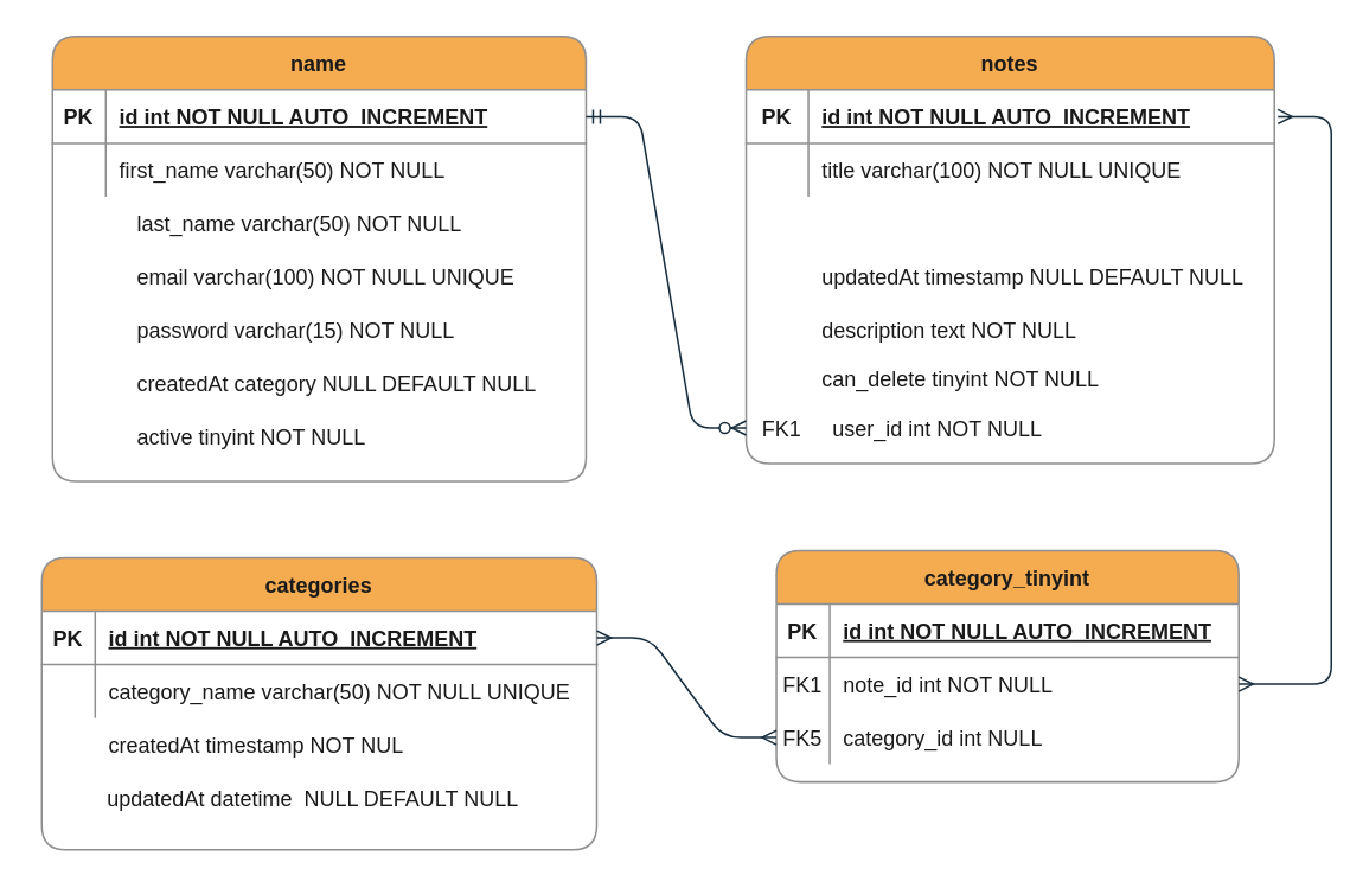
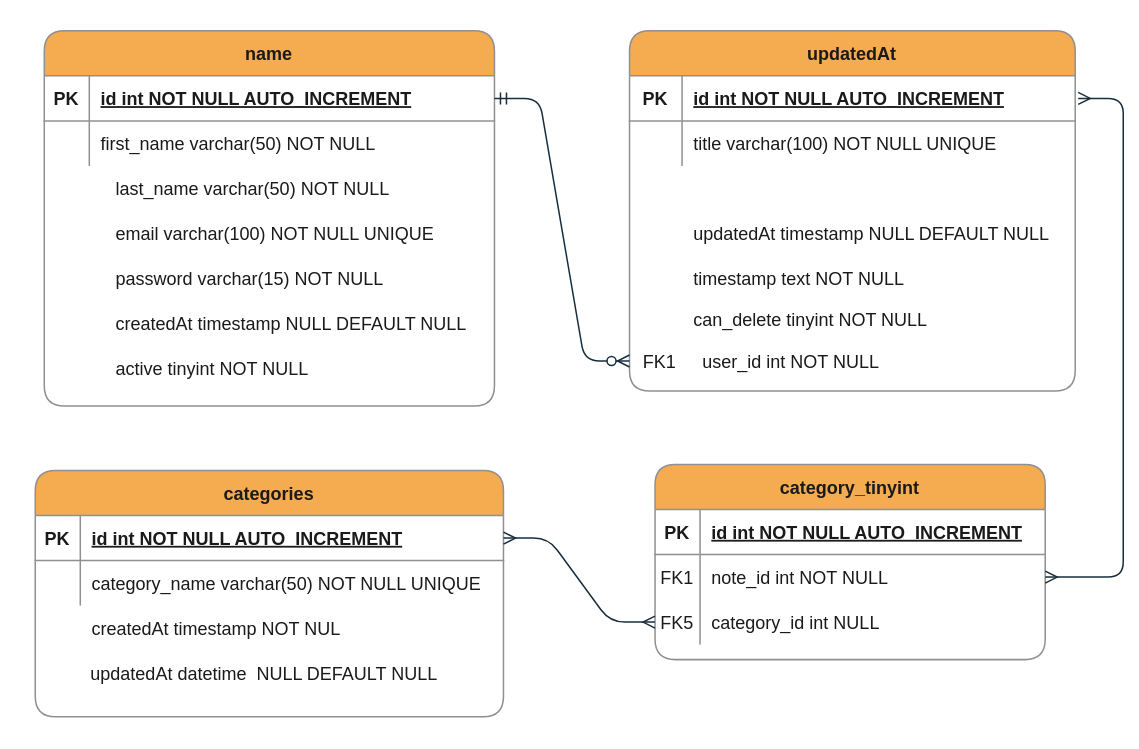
  <mxCell id="0" />
  <mxCell id="1" parent="0" />
- <mxCell id="2" value="notes" style="shape=table;startSize=30;container=1;collapsible=1;childLayout=tableLayout;fixedRows=1;rowLines=0;fontStyle=1;align=center;resizeLast=1;rounded=1;fillColor=#F5AB50;strokeColor=#909090;fontColor=#1A1A1A;" parent="1" vertex="1"><mxGeometry x="419" y="20" width="297" height="240" as="geometry" /></mxCell>
+ <mxCell id="2" value="updatedAt" style="shape=table;startSize=30;container=1;collapsible=1;childLayout=tableLayout;fixedRows=1;rowLines=0;fontStyle=1;align=center;resizeLast=1;rounded=1;fillColor=#F5AB50;strokeColor=#909090;fontColor=#1A1A1A;" parent="1" vertex="1"><mxGeometry x="419" y="20" width="297" height="240" as="geometry" /></mxCell>
  <mxCell id="3" value="" style="shape=partialRectangle;collapsible=0;dropTarget=0;pointerEvents=0;fillColor=none;points=[[0,0.5],[1,0.5]];portConstraint=eastwest;top=0;left=0;right=0;bottom=1;rounded=1;strokeColor=#909090;fontColor=#1A1A1A;" parent="2" vertex="1"><mxGeometry y="30" width="297" height="30" as="geometry" /></mxCell>
  <mxCell id="4" value="PK" style="shape=partialRectangle;overflow=hidden;connectable=0;fillColor=none;top=0;left=0;bottom=0;right=0;fontStyle=1;rounded=1;strokeColor=#909090;fontColor=#1A1A1A;" parent="3" vertex="1"><mxGeometry width="35" height="30" as="geometry" /></mxCell>
  <mxCell id="5" value="id int NOT NULL AUTO_INCREMENT" style="shape=partialRectangle;overflow=hidden;connectable=0;fillColor=none;top=0;left=0;bottom=0;right=0;align=left;spacingLeft=6;fontStyle=5;rounded=1;strokeColor=#909090;fontColor=#1A1A1A;" parent="3" vertex="1"><mxGeometry x="35" width="262" height="30" as="geometry" /></mxCell>
  <mxCell id="6" value="" style="shape=partialRectangle;collapsible=0;dropTarget=0;pointerEvents=0;fillColor=none;points=[[0,0.5],[1,0.5]];portConstraint=eastwest;top=0;left=0;right=0;bottom=0;rounded=1;strokeColor=#909090;fontColor=#1A1A1A;" parent="2" vertex="1"><mxGeometry y="60" width="297" height="30" as="geometry" /></mxCell>
  <mxCell id="7" value="" style="shape=partialRectangle;overflow=hidden;connectable=0;fillColor=none;top=0;left=0;bottom=0;right=0;rounded=1;strokeColor=#909090;fontColor=#1A1A1A;" parent="6" vertex="1"><mxGeometry width="35" height="30" as="geometry" /></mxCell>
  <mxCell id="8" value="title varchar(100) NOT NULL UNIQUE" style="shape=partialRectangle;overflow=hidden;connectable=0;fillColor=none;top=0;left=0;bottom=0;right=0;align=left;spacingLeft=6;rounded=1;strokeColor=#909090;fontColor=#1A1A1A;" parent="6" vertex="1"><mxGeometry x="35" width="262" height="30" as="geometry" /></mxCell>
  <mxCell id="9" value="categories" style="shape=table;startSize=30;container=1;collapsible=1;childLayout=tableLayout;fixedRows=1;rowLines=0;fontStyle=1;align=center;resizeLast=1;rounded=1;fillColor=#F5AB50;strokeColor=#909090;fontColor=#1A1A1A;" parent="1" vertex="1"><mxGeometry x="23" y="313" width="312" height="164" as="geometry" /></mxCell>
  <mxCell id="10" value="" style="shape=partialRectangle;collapsible=0;dropTarget=0;pointerEvents=0;fillColor=none;points=[[0,0.5],[1,0.5]];portConstraint=eastwest;top=0;left=0;right=0;bottom=1;rounded=1;strokeColor=#909090;fontColor=#1A1A1A;" parent="9" vertex="1"><mxGeometry y="30" width="312" height="30" as="geometry" /></mxCell>
  <mxCell id="11" value="PK" style="shape=partialRectangle;overflow=hidden;connectable=0;fillColor=none;top=0;left=0;bottom=0;right=0;fontStyle=1;rounded=1;strokeColor=#909090;fontColor=#1A1A1A;" parent="10" vertex="1"><mxGeometry width="30" height="30" as="geometry" /></mxCell>
  <mxCell id="12" value="id int NOT NULL AUTO_INCREMENT" style="shape=partialRectangle;overflow=hidden;connectable=0;fillColor=none;top=0;left=0;bottom=0;right=0;align=left;spacingLeft=6;fontStyle=5;rounded=1;strokeColor=#909090;fontColor=#1A1A1A;" parent="10" vertex="1"><mxGeometry x="30" width="282" height="30" as="geometry" /></mxCell>
  <mxCell id="13" value="" style="shape=partialRectangle;collapsible=0;dropTarget=0;pointerEvents=0;fillColor=none;points=[[0,0.5],[1,0.5]];portConstraint=eastwest;top=0;left=0;right=0;bottom=0;rounded=1;strokeColor=#909090;fontColor=#1A1A1A;" parent="9" vertex="1"><mxGeometry y="60" width="312" height="30" as="geometry" /></mxCell>
  <mxCell id="14" value="" style="shape=partialRectangle;overflow=hidden;connectable=0;fillColor=none;top=0;left=0;bottom=0;right=0;rounded=1;strokeColor=#909090;fontColor=#1A1A1A;" parent="13" vertex="1"><mxGeometry width="30" height="30" as="geometry" /></mxCell>
  <mxCell id="15" value="category_name varchar(50) NOT NULL UNIQUE" style="shape=partialRectangle;overflow=hidden;connectable=0;fillColor=none;top=0;left=0;bottom=0;right=0;align=left;spacingLeft=6;rounded=1;strokeColor=#909090;fontColor=#1A1A1A;" parent="13" vertex="1"><mxGeometry x="30" width="282" height="30" as="geometry" /></mxCell>
  <mxCell id="16" value="name" style="shape=table;startSize=30;container=1;collapsible=1;childLayout=tableLayout;fixedRows=1;rowLines=0;fontStyle=1;align=center;resizeLast=1;rounded=1;fillColor=#F5AB50;strokeColor=#909090;fontColor=#1A1A1A;" parent="1" vertex="1"><mxGeometry x="29" y="20" width="300" height="250" as="geometry" /></mxCell>
  <mxCell id="17" value="" style="shape=partialRectangle;collapsible=0;dropTarget=0;pointerEvents=0;fillColor=none;points=[[0,0.5],[1,0.5]];portConstraint=eastwest;top=0;left=0;right=0;bottom=1;rounded=1;strokeColor=#909090;fontColor=#1A1A1A;" parent="16" vertex="1"><mxGeometry y="30" width="300" height="30" as="geometry" /></mxCell>
  <mxCell id="18" value="PK" style="shape=partialRectangle;overflow=hidden;connectable=0;fillColor=none;top=0;left=0;bottom=0;right=0;fontStyle=1;rounded=1;strokeColor=#909090;fontColor=#1A1A1A;" parent="17" vertex="1"><mxGeometry width="30" height="30" as="geometry" /></mxCell>
  <mxCell id="19" value="id int NOT NULL AUTO_INCREMENT" style="shape=partialRectangle;overflow=hidden;connectable=0;fillColor=none;top=0;left=0;bottom=0;right=0;align=left;spacingLeft=6;fontStyle=5;rounded=1;strokeColor=#909090;fontColor=#1A1A1A;" parent="17" vertex="1"><mxGeometry x="30" width="270" height="30" as="geometry" /></mxCell>
  <mxCell id="20" value="" style="shape=partialRectangle;collapsible=0;dropTarget=0;pointerEvents=0;fillColor=none;points=[[0,0.5],[1,0.5]];portConstraint=eastwest;top=0;left=0;right=0;bottom=0;rounded=1;strokeColor=#909090;fontColor=#1A1A1A;" parent="16" vertex="1"><mxGeometry y="60" width="300" height="30" as="geometry" /></mxCell>
  <mxCell id="21" value="" style="shape=partialRectangle;overflow=hidden;connectable=0;fillColor=none;top=0;left=0;bottom=0;right=0;rounded=1;strokeColor=#909090;fontColor=#1A1A1A;" parent="20" vertex="1"><mxGeometry width="30" height="30" as="geometry" /></mxCell>
  <mxCell id="22" value="first_name varchar(50) NOT NULL" style="shape=partialRectangle;overflow=hidden;connectable=0;fillColor=none;top=0;left=0;bottom=0;right=0;align=left;spacingLeft=6;rounded=1;strokeColor=#909090;fontColor=#1A1A1A;" parent="20" vertex="1"><mxGeometry x="30" width="270" height="30" as="geometry" /></mxCell>
  <mxCell id="23" value="category_tinyint" style="shape=table;startSize=30;container=1;collapsible=1;childLayout=tableLayout;fixedRows=1;rowLines=0;fontStyle=1;align=center;resizeLast=1;rounded=1;fillColor=#F5AB50;strokeColor=#909090;fontColor=#1A1A1A;" parent="1" vertex="1"><mxGeometry x="436" y="309" width="260" height="130" as="geometry" /></mxCell>
  <mxCell id="24" value="" style="shape=partialRectangle;collapsible=0;dropTarget=0;pointerEvents=0;fillColor=none;points=[[0,0.5],[1,0.5]];portConstraint=eastwest;top=0;left=0;right=0;bottom=1;rounded=1;strokeColor=#909090;fontColor=#1A1A1A;" parent="23" vertex="1"><mxGeometry y="30" width="260" height="30" as="geometry" /></mxCell>
  <mxCell id="25" value="PK" style="shape=partialRectangle;overflow=hidden;connectable=0;fillColor=none;top=0;left=0;bottom=0;right=0;fontStyle=1;rounded=1;strokeColor=#909090;fontColor=#1A1A1A;" parent="24" vertex="1"><mxGeometry width="30" height="30" as="geometry" /></mxCell>
  <mxCell id="26" value="id int NOT NULL AUTO_INCREMENT" style="shape=partialRectangle;overflow=hidden;connectable=0;fillColor=none;top=0;left=0;bottom=0;right=0;align=left;spacingLeft=6;fontStyle=5;rounded=1;strokeColor=#909090;fontColor=#1A1A1A;" parent="24" vertex="1"><mxGeometry x="30" width="230" height="30" as="geometry" /></mxCell>
  <mxCell id="27" value="" style="shape=partialRectangle;collapsible=0;dropTarget=0;pointerEvents=0;fillColor=none;points=[[0,0.5],[1,0.5]];portConstraint=eastwest;top=0;left=0;right=0;bottom=0;rounded=1;strokeColor=#909090;fontColor=#1A1A1A;" parent="23" vertex="1"><mxGeometry y="60" width="260" height="30" as="geometry" /></mxCell>
  <mxCell id="28" value="FK1" style="shape=partialRectangle;overflow=hidden;connectable=0;fillColor=none;top=0;left=0;bottom=0;right=0;rounded=1;strokeColor=#909090;fontColor=#1A1A1A;" parent="27" vertex="1"><mxGeometry width="30" height="30" as="geometry" /></mxCell>
  <mxCell id="29" value="note_id int NOT NULL" style="shape=partialRectangle;overflow=hidden;connectable=0;fillColor=none;top=0;left=0;bottom=0;right=0;align=left;spacingLeft=6;rounded=1;strokeColor=#909090;fontColor=#1A1A1A;" parent="27" vertex="1"><mxGeometry x="30" width="230" height="30" as="geometry" /></mxCell>
  <mxCell id="30" value="" style="shape=partialRectangle;collapsible=0;dropTarget=0;pointerEvents=0;fillColor=none;points=[[0,0.5],[1,0.5]];portConstraint=eastwest;top=0;left=0;right=0;bottom=0;rounded=1;strokeColor=#909090;fontColor=#1A1A1A;" parent="23" vertex="1"><mxGeometry y="90" width="260" height="30" as="geometry" /></mxCell>
  <mxCell id="31" value="FK5" style="shape=partialRectangle;overflow=hidden;connectable=0;fillColor=none;top=0;left=0;bottom=0;right=0;rounded=1;strokeColor=#909090;fontColor=#1A1A1A;" parent="30" vertex="1"><mxGeometry width="30" height="30" as="geometry" /></mxCell>
  <mxCell id="32" value="category_id int NULL" style="shape=partialRectangle;overflow=hidden;connectable=0;fillColor=none;top=0;left=0;bottom=0;right=0;align=left;spacingLeft=6;rounded=1;strokeColor=#909090;fontColor=#1A1A1A;" parent="30" vertex="1"><mxGeometry x="30" width="230" height="30" as="geometry" /></mxCell>
  <mxCell id="33" value="" style="edgeStyle=entityRelationEdgeStyle;fontSize=12;html=1;endArrow=ERmany;startArrow=ERmany;exitX=1;exitY=0.5;exitDx=0;exitDy=0;entryX=0;entryY=0.5;entryDx=0;entryDy=0;strokeColor=#182E3E;fontColor=#1A1A1A;labelBackgroundColor=#EEEEEE;" parent="1" source="10" target="30" edge="1"><mxGeometry width="100" height="100" relative="1" as="geometry"><mxPoint x="369" y="270" as="sourcePoint" /><mxPoint x="469" y="170" as="targetPoint" /></mxGeometry></mxCell>
  <mxCell id="34" value="" style="edgeStyle=entityRelationEdgeStyle;fontSize=12;html=1;endArrow=ERmany;startArrow=ERmany;entryX=1;entryY=0.5;entryDx=0;entryDy=0;strokeColor=#182E3E;fontColor=#1A1A1A;labelBackgroundColor=#EEEEEE;" parent="1" target="27" edge="1"><mxGeometry width="100" height="100" relative="1" as="geometry"><mxPoint x="718" y="65" as="sourcePoint" /><mxPoint x="449" y="325" as="targetPoint" /></mxGeometry></mxCell>
  <mxCell id="35" value="last_name varchar(50) NOT NULL" style="shape=partialRectangle;overflow=hidden;connectable=0;fillColor=none;top=0;left=0;bottom=0;right=0;align=left;spacingLeft=6;rounded=1;strokeColor=#909090;fontColor=#1A1A1A;" parent="1" vertex="1"><mxGeometry x="69" y="110" width="220" height="30" as="geometry" /></mxCell>
  <mxCell id="36" value="email varchar(100) NOT NULL UNIQUE" style="shape=partialRectangle;overflow=hidden;connectable=0;fillColor=none;top=0;left=0;bottom=0;right=0;align=left;spacingLeft=6;rounded=1;strokeColor=#909090;fontColor=#1A1A1A;" parent="1" vertex="1"><mxGeometry x="69" y="140" width="240" height="30" as="geometry" /></mxCell>
  <mxCell id="37" value="password varchar(15) NOT NULL" style="shape=partialRectangle;overflow=hidden;connectable=0;fillColor=none;top=0;left=0;bottom=0;right=0;align=left;spacingLeft=6;rounded=1;strokeColor=#909090;fontColor=#1A1A1A;" parent="1" vertex="1"><mxGeometry x="69" y="170" width="220" height="30" as="geometry" /></mxCell>
  <mxCell id="38" value="active tinyint NOT NULL" style="shape=partialRectangle;overflow=hidden;connectable=0;fillColor=none;top=0;left=0;bottom=0;right=0;align=left;spacingLeft=6;rounded=1;strokeColor=#909090;fontColor=#1A1A1A;" parent="1" vertex="1"><mxGeometry x="69" y="230" width="230" height="30" as="geometry" /></mxCell>
- <mxCell id="39" value="createdAt category NULL DEFAULT NULL" style="shape=partialRectangle;overflow=hidden;connectable=0;fillColor=none;top=0;left=0;bottom=0;right=0;align=left;spacingLeft=6;rounded=1;strokeColor=#909090;fontColor=#1A1A1A;" parent="1" vertex="1"><mxGeometry x="69" y="200" width="250" height="30" as="geometry" /></mxCell>
+ <mxCell id="39" value="createdAt timestamp NULL DEFAULT NULL" style="shape=partialRectangle;overflow=hidden;connectable=0;fillColor=none;top=0;left=0;bottom=0;right=0;align=left;spacingLeft=6;rounded=1;strokeColor=#909090;fontColor=#1A1A1A;" parent="1" vertex="1"><mxGeometry x="69" y="200" width="250" height="30" as="geometry" /></mxCell>
  <mxCell id="40" value="updatedAt timestamp NULL DEFAULT NULL" style="shape=partialRectangle;overflow=hidden;connectable=0;fillColor=none;top=0;left=0;bottom=0;right=0;align=left;spacingLeft=6;rounded=1;strokeColor=#909090;fontColor=#1A1A1A;" parent="1" vertex="1"><mxGeometry x="454" y="140" width="257" height="30" as="geometry" /></mxCell>
- <mxCell id="41" value="description text NOT NULL" style="shape=partialRectangle;overflow=hidden;connectable=0;fillColor=none;top=0;left=0;bottom=0;right=0;align=left;spacingLeft=6;rounded=1;strokeColor=#909090;fontColor=#1A1A1A;" parent="1" vertex="1"><mxGeometry x="454" y="170" width="220" height="30" as="geometry" /></mxCell>
+ <mxCell id="41" value="timestamp text NOT NULL" style="shape=partialRectangle;overflow=hidden;connectable=0;fillColor=none;top=0;left=0;bottom=0;right=0;align=left;spacingLeft=6;rounded=1;strokeColor=#909090;fontColor=#1A1A1A;" parent="1" vertex="1"><mxGeometry x="454" y="170" width="220" height="30" as="geometry" /></mxCell>
  <mxCell id="42" value="can_delete tinyint NOT NULL" style="shape=partialRectangle;overflow=hidden;connectable=0;fillColor=none;top=0;left=0;bottom=0;right=0;align=left;spacingLeft=6;rounded=1;strokeColor=#909090;fontColor=#1A1A1A;" parent="1" vertex="1"><mxGeometry x="454" y="197" width="220" height="30" as="geometry" /></mxCell>
  <mxCell id="43" value="" style="shape=partialRectangle;collapsible=0;dropTarget=0;pointerEvents=0;fillColor=none;points=[[0,0.5],[1,0.5]];portConstraint=eastwest;top=0;left=0;right=0;bottom=0;rounded=1;strokeColor=#909090;fontColor=#1A1A1A;" parent="1" vertex="1"><mxGeometry x="424" y="220" width="255" height="40" as="geometry" /></mxCell>
  <mxCell id="44" value="FK1" style="shape=partialRectangle;overflow=hidden;connectable=0;fillColor=none;top=0;left=0;bottom=0;right=0;rounded=1;strokeColor=#909090;fontColor=#1A1A1A;" parent="43" vertex="1"><mxGeometry width="30.6" height="40" as="geometry" /></mxCell>
  <mxCell id="45" value="user_id int NOT NULL" style="shape=partialRectangle;overflow=hidden;connectable=0;fillColor=none;top=0;left=0;bottom=0;right=0;align=left;spacingLeft=6;rounded=1;strokeColor=#909090;fontColor=#1A1A1A;" parent="43" vertex="1"><mxGeometry x="36" width="219" height="40" as="geometry" /></mxCell>
  <mxCell id="46" value="" style="edgeStyle=entityRelationEdgeStyle;fontSize=12;html=1;endArrow=ERzeroToMany;startArrow=ERmandOne;exitX=1;exitY=0.5;exitDx=0;exitDy=0;strokeColor=#182E3E;fontColor=#1A1A1A;labelBackgroundColor=#EEEEEE;" parent="1" source="17" edge="1"><mxGeometry width="100" height="100" relative="1" as="geometry"><mxPoint x="369" y="190" as="sourcePoint" /><mxPoint x="419" y="240" as="targetPoint" /></mxGeometry></mxCell>
  <mxCell id="47" value="" style="shape=partialRectangle;collapsible=0;dropTarget=0;pointerEvents=0;fillColor=none;points=[[0,0.5],[1,0.5]];portConstraint=eastwest;top=0;left=0;right=0;bottom=0;rounded=1;strokeColor=#909090;fontColor=#1A1A1A;" vertex="1" parent="1"><mxGeometry x="23" y="403" width="260" height="30" as="geometry" /></mxCell>
  <mxCell id="48" value="" style="shape=partialRectangle;overflow=hidden;connectable=0;fillColor=none;top=0;left=0;bottom=0;right=0;rounded=1;strokeColor=#909090;fontColor=#1A1A1A;" vertex="1" parent="47"><mxGeometry width="30" height="30" as="geometry" /></mxCell>
  <mxCell id="49" value="createdAt timestamp NOT NUL" style="shape=partialRectangle;overflow=hidden;connectable=0;fillColor=none;top=0;left=0;bottom=0;right=0;align=left;spacingLeft=6;rounded=1;strokeColor=#909090;fontColor=#1A1A1A;" vertex="1" parent="47"><mxGeometry x="30" width="230" height="30" as="geometry" /></mxCell>
  <mxCell id="50" value="" style="shape=partialRectangle;collapsible=0;dropTarget=0;pointerEvents=0;fillColor=none;points=[[0,0.5],[1,0.5]];portConstraint=eastwest;top=0;left=0;right=0;bottom=0;rounded=1;strokeColor=#909090;fontColor=#1A1A1A;" vertex="1" parent="1"><mxGeometry x="20" y="433" width="279" height="30" as="geometry" /></mxCell>
  <mxCell id="51" value="" style="shape=partialRectangle;overflow=hidden;connectable=0;fillColor=none;top=0;left=0;bottom=0;right=0;rounded=1;strokeColor=#909090;fontColor=#1A1A1A;" vertex="1" parent="50"><mxGeometry width="32.192" height="30" as="geometry" /></mxCell>
  <mxCell id="52" value="updatedAt datetime  NULL DEFAULT NULL" style="shape=partialRectangle;overflow=hidden;connectable=0;fillColor=none;top=0;left=0;bottom=0;right=0;align=left;spacingLeft=6;rounded=1;strokeColor=#909090;fontColor=#1A1A1A;" vertex="1" parent="50"><mxGeometry x="32.192" width="246.808" height="30" as="geometry" /></mxCell>
